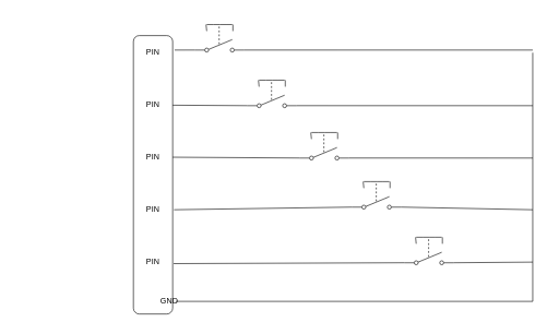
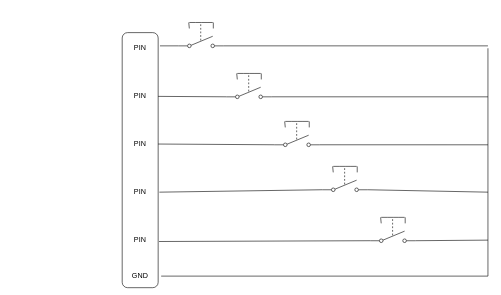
  <mxCell id="0" />
  <mxCell id="1" parent="0" />
  <mxCell id="2" value="" style="rounded=1;whiteSpace=wrap;html=1;rotation=90;" parent="1" vertex="1"><mxGeometry x="20.32" y="236.59" width="425.38" height="60" as="geometry" /></mxCell>
  <mxCell id="3" value="PIN" style="text;html=1;strokeColor=none;fillColor=none;align=center;verticalAlign=middle;whiteSpace=wrap;rounded=0;" parent="1" vertex="1"><mxGeometry x="213" y="150" width="40" height="20" as="geometry" /></mxCell>
  <mxCell id="4" value="PIN" style="text;html=1;strokeColor=none;fillColor=none;align=center;verticalAlign=middle;whiteSpace=wrap;rounded=0;" parent="1" vertex="1"><mxGeometry x="213" y="310" width="40" height="20" as="geometry" /></mxCell>
- <mxCell id="5" value="GND" style="text;html=1;strokeColor=none;fillColor=none;align=center;verticalAlign=middle;whiteSpace=wrap;rounded=0;" parent="1" vertex="1"><mxGeometry x="238.01" y="450" width="40" height="20" as="geometry" /></mxCell>
+ <mxCell id="5" value="GND" style="text;html=1;strokeColor=none;fillColor=none;align=center;verticalAlign=middle;whiteSpace=wrap;rounded=0;" parent="1" vertex="1"><mxGeometry x="213.01" y="450" width="40" height="20" as="geometry" /></mxCell>
  <mxCell id="6" value="PIN" style="text;html=1;strokeColor=none;fillColor=none;align=center;verticalAlign=middle;whiteSpace=wrap;rounded=0;" parent="1" vertex="1"><mxGeometry x="213" y="390" width="40" height="20" as="geometry" /></mxCell>
  <mxCell id="7" value="PIN" style="text;html=1;strokeColor=none;fillColor=none;align=center;verticalAlign=middle;whiteSpace=wrap;rounded=0;" parent="1" vertex="1"><mxGeometry x="213" y="230" width="40" height="20" as="geometry" /></mxCell>
  <mxCell id="8" value="PIN" style="text;html=1;strokeColor=none;fillColor=none;align=center;verticalAlign=middle;whiteSpace=wrap;rounded=0;" parent="1" vertex="1"><mxGeometry x="213" y="70" width="40" height="20" as="geometry" /></mxCell>
  <mxCell id="9" value="" style="endArrow=none;html=1;entryX=0;entryY=0.84;entryDx=0;entryDy=0;entryPerimeter=0;" parent="1" target="15" edge="1"><mxGeometry width="50" height="50" relative="1" as="geometry"><mxPoint x="266" y="76" as="sourcePoint" /><mxPoint x="453" y="79" as="targetPoint" /></mxGeometry></mxCell>
  <mxCell id="10" value="" style="endArrow=none;html=1;exitX=0.25;exitY=0;exitDx=0;exitDy=0;entryX=0;entryY=0.84;entryDx=0;entryDy=0;entryPerimeter=0;" parent="1" source="2" target="34" edge="1"><mxGeometry width="50" height="50" relative="1" as="geometry"><mxPoint x="293" y="180" as="sourcePoint" /><mxPoint x="493" y="158" as="targetPoint" /></mxGeometry></mxCell>
  <mxCell id="11" value="" style="endArrow=none;html=1;exitX=0.21;exitY=0.007;exitDx=0;exitDy=0;exitPerimeter=0;entryX=0;entryY=0.84;entryDx=0;entryDy=0;entryPerimeter=0;" parent="1" target="22" edge="1"><mxGeometry width="50" height="50" relative="1" as="geometry"><mxPoint x="262.995" y="239.718" as="sourcePoint" /><mxPoint x="1173" y="240" as="targetPoint" /></mxGeometry></mxCell>
  <mxCell id="12" value="" style="endArrow=none;html=1;entryX=0;entryY=0.84;entryDx=0;entryDy=0;entryPerimeter=0;" parent="1" target="28" edge="1"><mxGeometry width="50" height="50" relative="1" as="geometry"><mxPoint x="265" y="320" as="sourcePoint" /><mxPoint x="1173" y="318" as="targetPoint" /></mxGeometry></mxCell>
  <mxCell id="13" value="" style="endArrow=none;html=1;exitX=0.819;exitY=-0.024;exitDx=0;exitDy=0;exitPerimeter=0;entryX=0;entryY=0.84;entryDx=0;entryDy=0;entryPerimeter=0;" parent="1" source="2" target="40" edge="1"><mxGeometry width="50" height="50" relative="1" as="geometry"><mxPoint x="293" y="400" as="sourcePoint" /><mxPoint x="1173" y="400" as="targetPoint" /></mxGeometry></mxCell>
  <mxCell id="14" value="" style="group;direction=east;rotation=-90;" parent="1" vertex="1" connectable="0"><mxGeometry x="313" y="20" width="42" height="75" as="geometry" /></mxCell>
  <mxCell id="15" value="" style="pointerEvents=1;verticalLabelPosition=bottom;shadow=0;dashed=0;align=center;html=1;verticalAlign=top;shape=mxgraph.electrical.electro-mechanical.simple_switch;rotation=0;direction=east;" parent="14" vertex="1"><mxGeometry x="-16" y="40" width="75" height="19" as="geometry" /></mxCell>
  <mxCell id="16" value="" style="endArrow=none;html=1;" parent="14" edge="1"><mxGeometry width="50" height="50" relative="1" as="geometry"><mxPoint x="41" y="17" as="sourcePoint" /><mxPoint x="2" y="17" as="targetPoint" /><Array as="points"><mxPoint x="22" y="17" /></Array></mxGeometry></mxCell>
  <mxCell id="17" value="" style="endArrow=none;html=1;" parent="14" edge="1"><mxGeometry width="50" height="50" relative="1" as="geometry"><mxPoint x="2" y="27" as="sourcePoint" /><mxPoint x="1" y="17" as="targetPoint" /></mxGeometry></mxCell>
  <mxCell id="18" value="" style="endArrow=none;dashed=1;html=1;" parent="14" edge="1"><mxGeometry width="50" height="50" relative="1" as="geometry"><mxPoint x="21" y="47" as="sourcePoint" /><mxPoint x="21" y="17" as="targetPoint" /></mxGeometry></mxCell>
  <mxCell id="19" value="" style="endArrow=none;html=1;" parent="14" edge="1"><mxGeometry width="50" height="50" relative="1" as="geometry"><mxPoint x="42" y="27" as="sourcePoint" /><mxPoint x="42" y="17" as="targetPoint" /></mxGeometry></mxCell>
  <mxCell id="20" value="" style="endArrow=none;html=1;exitX=1;exitY=0.84;exitDx=0;exitDy=0;exitPerimeter=0;" parent="1" source="15" edge="1"><mxGeometry width="50" height="50" relative="1" as="geometry"><mxPoint x="633" y="80" as="sourcePoint" /><mxPoint x="813" y="76" as="targetPoint" /></mxGeometry></mxCell>
  <mxCell id="21" value="" style="group;direction=east;rotation=-90;" parent="1" vertex="1" connectable="0"><mxGeometry x="473" y="185" width="42" height="75" as="geometry" /></mxCell>
  <mxCell id="22" value="" style="pointerEvents=1;verticalLabelPosition=bottom;shadow=0;dashed=0;align=center;html=1;verticalAlign=top;shape=mxgraph.electrical.electro-mechanical.simple_switch;rotation=0;direction=east;" parent="21" vertex="1"><mxGeometry x="-16" y="40" width="75" height="19" as="geometry" /></mxCell>
  <mxCell id="23" value="" style="endArrow=none;html=1;" parent="21" edge="1"><mxGeometry width="50" height="50" relative="1" as="geometry"><mxPoint x="41" y="17" as="sourcePoint" /><mxPoint x="2" y="17" as="targetPoint" /><Array as="points"><mxPoint x="22" y="17" /></Array></mxGeometry></mxCell>
  <mxCell id="24" value="" style="endArrow=none;html=1;" parent="21" edge="1"><mxGeometry width="50" height="50" relative="1" as="geometry"><mxPoint x="2" y="27" as="sourcePoint" /><mxPoint x="1" y="17" as="targetPoint" /></mxGeometry></mxCell>
  <mxCell id="25" value="" style="endArrow=none;dashed=1;html=1;" parent="21" edge="1"><mxGeometry width="50" height="50" relative="1" as="geometry"><mxPoint x="21" y="47" as="sourcePoint" /><mxPoint x="21" y="17" as="targetPoint" /></mxGeometry></mxCell>
  <mxCell id="26" value="" style="endArrow=none;html=1;" parent="21" edge="1"><mxGeometry width="50" height="50" relative="1" as="geometry"><mxPoint x="42" y="27" as="sourcePoint" /><mxPoint x="42" y="17" as="targetPoint" /></mxGeometry></mxCell>
  <mxCell id="27" value="" style="group;direction=east;rotation=-90;" parent="1" vertex="1" connectable="0"><mxGeometry x="553" y="260" width="42" height="75" as="geometry" /></mxCell>
  <mxCell id="28" value="" style="pointerEvents=1;verticalLabelPosition=bottom;shadow=0;dashed=0;align=center;html=1;verticalAlign=top;shape=mxgraph.electrical.electro-mechanical.simple_switch;rotation=0;direction=east;" parent="27" vertex="1"><mxGeometry x="-16" y="40" width="75" height="19" as="geometry" /></mxCell>
  <mxCell id="29" value="" style="endArrow=none;html=1;" parent="27" edge="1"><mxGeometry width="50" height="50" relative="1" as="geometry"><mxPoint x="41" y="17" as="sourcePoint" /><mxPoint x="2" y="17" as="targetPoint" /><Array as="points"><mxPoint x="22" y="17" /></Array></mxGeometry></mxCell>
  <mxCell id="30" value="" style="endArrow=none;html=1;" parent="27" edge="1"><mxGeometry width="50" height="50" relative="1" as="geometry"><mxPoint x="2" y="27" as="sourcePoint" /><mxPoint x="1" y="17" as="targetPoint" /></mxGeometry></mxCell>
  <mxCell id="31" value="" style="endArrow=none;dashed=1;html=1;" parent="27" edge="1"><mxGeometry width="50" height="50" relative="1" as="geometry"><mxPoint x="21" y="47" as="sourcePoint" /><mxPoint x="21" y="17" as="targetPoint" /></mxGeometry></mxCell>
  <mxCell id="32" value="" style="endArrow=none;html=1;" parent="27" edge="1"><mxGeometry width="50" height="50" relative="1" as="geometry"><mxPoint x="42" y="27" as="sourcePoint" /><mxPoint x="42" y="17" as="targetPoint" /></mxGeometry></mxCell>
  <mxCell id="33" value="" style="group;direction=east;rotation=-90;" parent="1" vertex="1" connectable="0"><mxGeometry x="393" y="105" width="42" height="75" as="geometry" /></mxCell>
  <mxCell id="34" value="" style="pointerEvents=1;verticalLabelPosition=bottom;shadow=0;dashed=0;align=center;html=1;verticalAlign=top;shape=mxgraph.electrical.electro-mechanical.simple_switch;rotation=0;direction=east;" parent="33" vertex="1"><mxGeometry x="-16" y="40" width="75" height="19" as="geometry" /></mxCell>
  <mxCell id="35" value="" style="endArrow=none;html=1;" parent="33" edge="1"><mxGeometry width="50" height="50" relative="1" as="geometry"><mxPoint x="41" y="17" as="sourcePoint" /><mxPoint x="2" y="17" as="targetPoint" /><Array as="points"><mxPoint x="22" y="17" /></Array></mxGeometry></mxCell>
  <mxCell id="36" value="" style="endArrow=none;html=1;" parent="33" edge="1"><mxGeometry width="50" height="50" relative="1" as="geometry"><mxPoint x="2" y="27" as="sourcePoint" /><mxPoint x="1" y="17" as="targetPoint" /></mxGeometry></mxCell>
  <mxCell id="37" value="" style="endArrow=none;dashed=1;html=1;" parent="33" edge="1"><mxGeometry width="50" height="50" relative="1" as="geometry"><mxPoint x="21" y="47" as="sourcePoint" /><mxPoint x="21" y="17" as="targetPoint" /></mxGeometry></mxCell>
  <mxCell id="38" value="" style="endArrow=none;html=1;" parent="33" edge="1"><mxGeometry width="50" height="50" relative="1" as="geometry"><mxPoint x="42" y="27" as="sourcePoint" /><mxPoint x="42" y="17" as="targetPoint" /></mxGeometry></mxCell>
  <mxCell id="39" value="" style="group;direction=east;rotation=-90;" parent="1" vertex="1" connectable="0"><mxGeometry x="633" y="345" width="42" height="75" as="geometry" /></mxCell>
  <mxCell id="40" value="" style="pointerEvents=1;verticalLabelPosition=bottom;shadow=0;dashed=0;align=center;html=1;verticalAlign=top;shape=mxgraph.electrical.electro-mechanical.simple_switch;rotation=0;direction=east;" parent="39" vertex="1"><mxGeometry x="-16" y="40" width="75" height="19" as="geometry" /></mxCell>
  <mxCell id="41" value="" style="endArrow=none;html=1;" parent="39" edge="1"><mxGeometry width="50" height="50" relative="1" as="geometry"><mxPoint x="41" y="17" as="sourcePoint" /><mxPoint x="2" y="17" as="targetPoint" /><Array as="points"><mxPoint x="22" y="17" /></Array></mxGeometry></mxCell>
  <mxCell id="42" value="" style="endArrow=none;html=1;" parent="39" edge="1"><mxGeometry width="50" height="50" relative="1" as="geometry"><mxPoint x="2" y="27" as="sourcePoint" /><mxPoint x="1" y="17" as="targetPoint" /></mxGeometry></mxCell>
  <mxCell id="43" value="" style="endArrow=none;dashed=1;html=1;" parent="39" edge="1"><mxGeometry width="50" height="50" relative="1" as="geometry"><mxPoint x="21" y="47" as="sourcePoint" /><mxPoint x="21" y="17" as="targetPoint" /></mxGeometry></mxCell>
  <mxCell id="44" value="" style="endArrow=none;html=1;" parent="39" edge="1"><mxGeometry width="50" height="50" relative="1" as="geometry"><mxPoint x="42" y="27" as="sourcePoint" /><mxPoint x="42" y="17" as="targetPoint" /></mxGeometry></mxCell>
  <mxCell id="45" value="" style="endArrow=none;html=1;" parent="1" edge="1"><mxGeometry width="50" height="50" relative="1" as="geometry"><mxPoint x="813" y="460" as="sourcePoint" /><mxPoint x="813" y="80" as="targetPoint" /></mxGeometry></mxCell>
  <mxCell id="46" value="" style="endArrow=none;html=1;exitX=1;exitY=0.84;exitDx=0;exitDy=0;exitPerimeter=0;" parent="1" source="40" edge="1"><mxGeometry width="50" height="50" relative="1" as="geometry"><mxPoint x="893" y="450" as="sourcePoint" /><mxPoint x="813" y="400" as="targetPoint" /></mxGeometry></mxCell>
  <mxCell id="47" value="" style="endArrow=none;html=1;exitX=1;exitY=0.84;exitDx=0;exitDy=0;exitPerimeter=0;" parent="1" source="28" edge="1"><mxGeometry width="50" height="50" relative="1" as="geometry"><mxPoint x="903" y="460" as="sourcePoint" /><mxPoint x="813" y="320" as="targetPoint" /></mxGeometry></mxCell>
  <mxCell id="48" value="" style="endArrow=none;html=1;exitX=1;exitY=0.84;exitDx=0;exitDy=0;exitPerimeter=0;" parent="1" source="22" edge="1"><mxGeometry width="50" height="50" relative="1" as="geometry"><mxPoint x="913" y="470" as="sourcePoint" /><mxPoint x="813" y="241" as="targetPoint" /></mxGeometry></mxCell>
  <mxCell id="49" value="" style="endArrow=none;html=1;exitX=1;exitY=0.84;exitDx=0;exitDy=0;exitPerimeter=0;" parent="1" source="34" edge="1"><mxGeometry width="50" height="50" relative="1" as="geometry"><mxPoint x="923" y="480" as="sourcePoint" /><mxPoint x="813" y="161" as="targetPoint" /></mxGeometry></mxCell>
  <mxCell id="50" value="" style="endArrow=none;html=1;" parent="1" edge="1"><mxGeometry width="50" height="50" relative="1" as="geometry"><mxPoint x="268" y="460" as="sourcePoint" /><mxPoint x="813" y="460" as="targetPoint" /></mxGeometry></mxCell>
